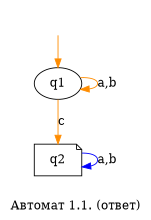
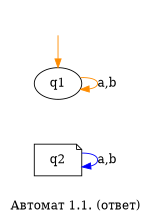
  digraph {
    label="Автомат 1.1. (ответ)"
    rankdir=TB
    edge [color=darkorange]
    "" [shape=none]
    q1 [shape=ellipse]
    q2 [shape=note]
    "" -> q1
    q1 -> q1 [label="a,b"]
-   q1 -> q2 [label=c]
    q2 -> q2 [label="a,b" color=blue]
  }
